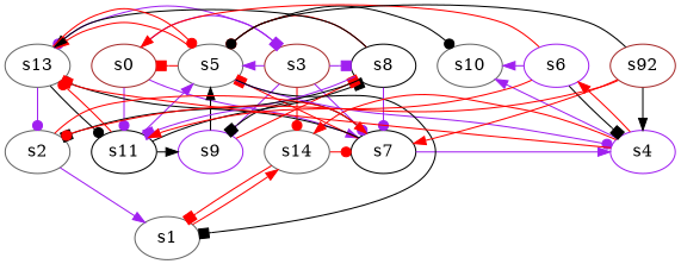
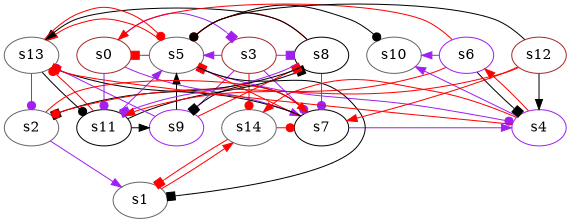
  digraph {
    node [color=gray40 player=1]
    edge [arrowhead=normal color=red]
    s0 [color=brown]
    s3 [color=brown]
    s7 [color=black]
    s11 [color=black]
    s9 [color=purple]
    s14 [player=0]
    s5
    s8 [color=black player=0]
    s13 [player=0]
    s4 [color=purple]
    s1
    s2
    s10 [player=0]
    s6 [color=purple player=0]
-   s12 [color=brown label=s92]
+   s12 [color=brown]
    s0 -> s3 [arrowhead=box color=purple constraint="time == 0 || time == 6 || time == 7 || time == 12 || time == 18"]
    s0 -> s7 [color=purple constraint="time == 1 || time == 4 || time == 11 || time == 12"]
    s0 -> s11 [arrowhead=dot color=purple]
    s3 -> s7 [arrowhead=dot color=purple constraint="!(time % 2 == 0)"]
    s3 -> s9 [arrowhead=dot color=purple]
    s3 -> s14 [arrowhead=dot]
    s3 -> s5 [color=purple constraint="!(time % 6 == 0)"]
    s3 -> s8 [arrowhead=box color=purple constraint="time % 3 == 1 || time % 4 == 3"]
-   s3 -> s13 [arrowhead=dot color=purple constraint="time % 8 == 1"]
+   s9 -> s13 [arrowhead=dot color=purple constraint="time % 8 == 1"]
    s7 -> s9 [arrowhead=box color=black constraint="!(time % 6 == 5)"]
    s7 -> s5 [arrowhead=box constraint="time == 6 || time == 11 || time == 20 || time == 22 || time == 28"]
    s7 -> s13 [arrowhead=dot color=black constraint="time % 4 == 2 || time % 4 == 2"]
    s7 -> s4 [color=purple constraint="time % 3 == 1 || time % 2 == 1"]
    s11 -> s9 [color=black constraint="time % 4 == 3 && time % 3 == 1"]
    s11 -> s5 [color=purple constraint="time == 0 || time == 5 || time == 6 || time == 9 || time == 11"]
    s11 -> s8 [arrowhead=box color=black constraint="time % 4 == 3"]
    s11 -> s13 [arrowhead=dot constraint="!(time % 3 == 2)"]
    s9 -> s5 [color=black constraint="time % 2 == 0 && time % 3 == 1"]
    s9 -> s8 [arrowhead=box constraint="time % 7 == 5"]
    s14 -> s7 [arrowhead=dot constraint="!(time % 4 == 0)"]
    s14 -> s1 [arrowhead=box]
    s5 -> s0 [arrowhead=box constraint="time % 5 == 3"]
    s5 -> s13 [constraint="time % 2 == 1 || time % 3 == 1"]
    s5 -> s4 [arrowhead=dot color=purple constraint="time == 10 || time == 12"]
    s5 -> s1 [arrowhead=box color=black constraint="!(time % 4 == 0)"]
    s5 -> s10 [arrowhead=dot color=black constraint="!(time % 4 == 2)"]
    s8 -> s7 [arrowhead=dot color=purple]
    s8 -> s11 [arrowhead=box color=purple constraint="!(time % 5 == 3)"]
    s8 -> s5 [arrowhead=dot constraint="time % 5 == 1 || time % 4 == 3"]
    s8 -> s13 [color=black constraint="time % 5 == 2 || time % 5 == 0"]
    s8 -> s2 [arrowhead=box color=black constraint="time == 3"]
    s13 -> s11 [arrowhead=dot color=black]
    s13 -> s5 [arrowhead=dot constraint="time % 6 == 2"]
    s13 -> s2 [arrowhead=dot color=purple]
    s4 -> s14 [constraint="!(time % 3 == 1)"]
    s4 -> s13 [arrowhead=box constraint="!(time % 5 == 4)"]
    s4 -> s10 [color=purple constraint="time % 4 == 3"]
    s4 -> s6 [constraint="time % 6 == 4"]
    s1 -> s14 [constraint="!(time % 3 == 2)"]
    s2 -> s7 [constraint="time % 8 == 6"]
    s2 -> s1 [color=purple]
    s6 -> s0 [constraint="!(time % 4 == 0)"]
    s6 -> s11 [constraint="time % 4 == 2 && time % 3 == 1"]
    s6 -> s4 [arrowhead=box color=black constraint="!(time % 6 == 2)"]
    s6 -> s10 [color=purple constraint="time % 2 == 0 && time % 5 == 0"]
    s12 -> s7 [constraint="time % 5 == 1 || time % 3 == 0"]
    s12 -> s5 [arrowhead=dot color=black constraint="time % 2 == 1 && time % 5 == 4"]
    s12 -> s4 [color=black]
    s12 -> s2 [arrowhead=dot constraint="time == 11"]
  }
